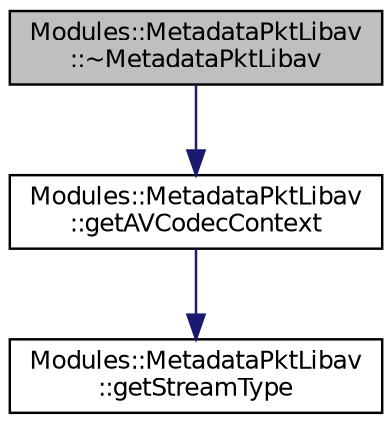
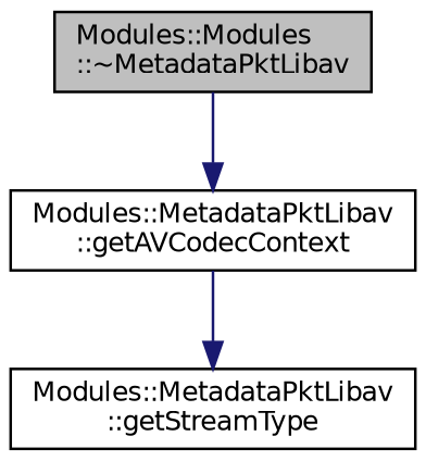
  digraph {
    rankdir=TB
    node [color=black fillcolor=white fontname=Helvetica fontsize=10 shape=record style=filled]
    edge [color=midnightblue fontname=Helvetica fontsize=10 labelfontname=Helvetica labelfontsize=10 style=solid]
-   n1 [fillcolor=grey75 fontcolor=black height=0.2 label="Modules::MetadataPktLibav\l::~MetadataPktLibav" width=0.4]
+   n1 [fillcolor=grey75 fontcolor=black height=0.2 label="Modules::Modules\l::~MetadataPktLibav" width=0.4]
    n2 [height=0.2 label="Modules::MetadataPktLibav\l::getAVCodecContext" width=0.4]
    n3 [height=0.2 label="Modules::MetadataPktLibav\l::getStreamType" width=0.4]
    n1 -> n2
    n2 -> n3
  }
